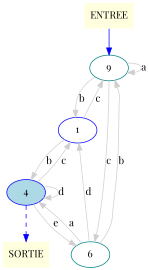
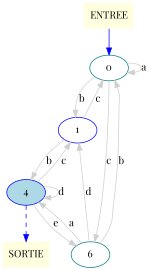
  digraph {
    fontname="Playfair Display"
    node [color=blue fillcolor=white fontname="Playfair Display" style=filled]
    edge [color=grey81 fontname="Playfair Display"]
    n1 [fillcolor=lightyellow label=ENTREE shape=none]
-   n2 [color=teal label=9]
+   n2 [color=teal label=0]
    n3 [label=1]
    n4 [color=teal label=6]
    n5 [color=deeppink fillcolor=lightyellow label=SORTIE shape=none]
    n6 [fillcolor=lightblue label=4]
    n1 -> n2 [color=blue style=solid]
    n2 -> n2 [label=a]
    n2 -> n3 [label=b]
    n2 -> n4 [label=c]
    n3 -> n2 [label=c]
    n3 -> n6 [label=b]
    n4 -> n2 [label=b]
    n4 -> n3 [label=d]
    n4 -> n6 [label=a]
    n6 -> n3 [label=c]
    n6 -> n4 [label=e]
    n6 -> n5 [color=blue style=dashed]
    n6 -> n6 [label=d]
  }
